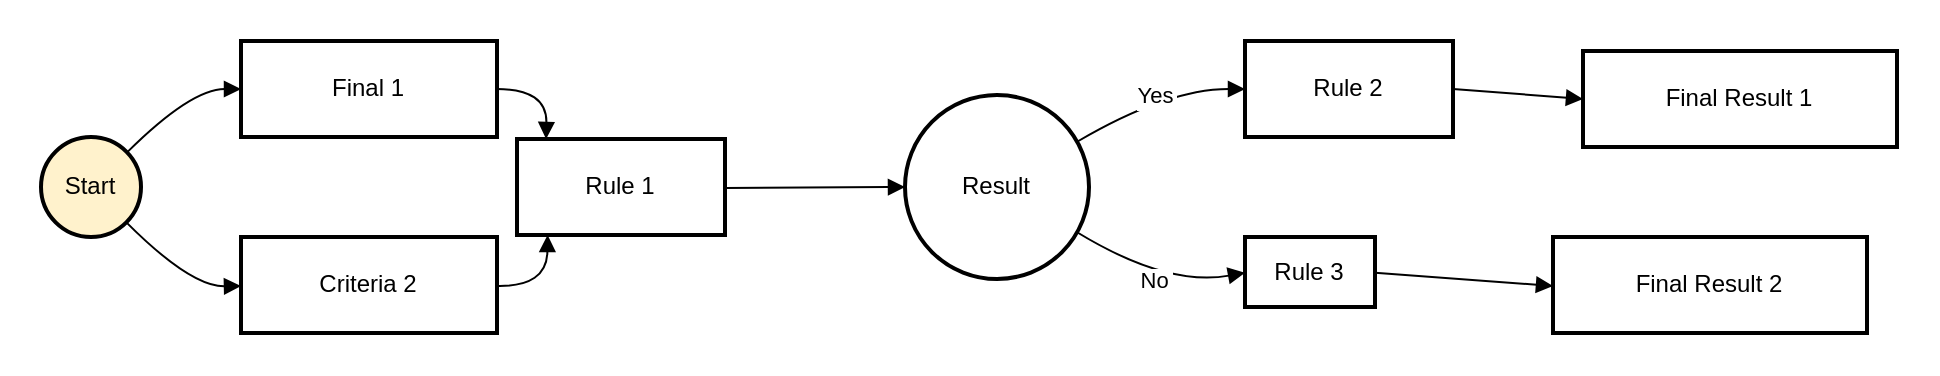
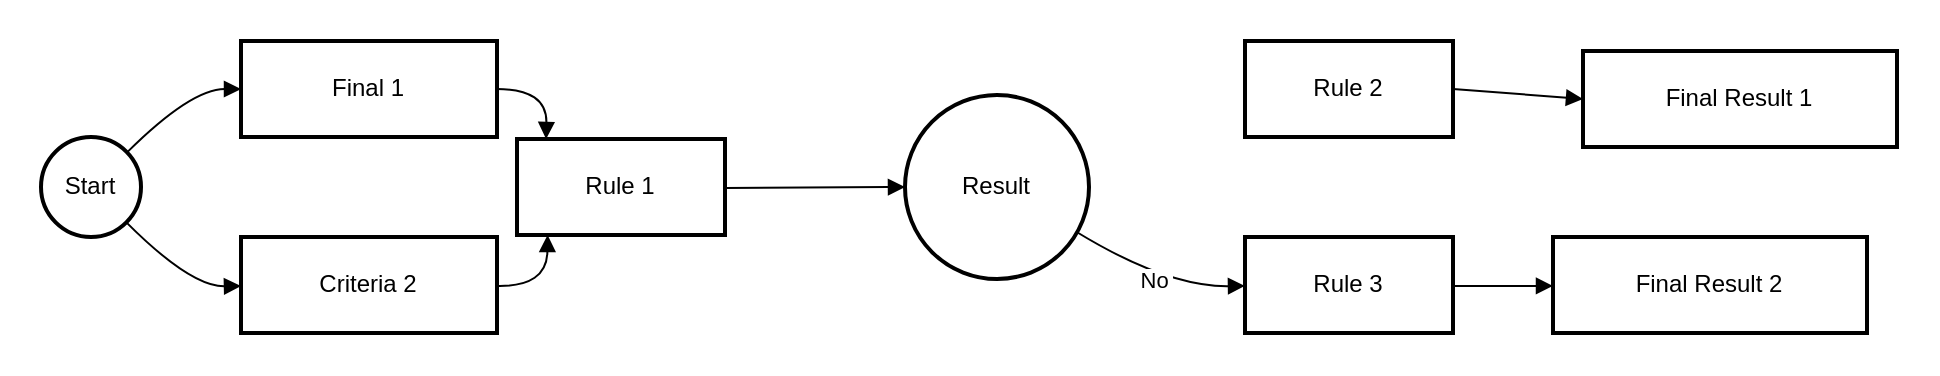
  <mxCell id="0" />
  <mxCell id="1" parent="0" />
- <mxCell id="2" value="Start" style="ellipse;aspect=fixed;strokeWidth=2;whiteSpace=wrap;fillColor=#fff2cc;" vertex="1" parent="1"><mxGeometry x="20" y="68" width="50" height="50" as="geometry" /></mxCell>
+ <mxCell id="2" value="Start" style="ellipse;aspect=fixed;strokeWidth=2;whiteSpace=wrap;" vertex="1" parent="1"><mxGeometry x="20" y="68" width="50" height="50" as="geometry" /></mxCell>
  <mxCell id="3" value="Final 1" style="whiteSpace=wrap;strokeWidth=2;" vertex="1" parent="1"><mxGeometry x="120" y="20" width="128" height="48" as="geometry" /></mxCell>
  <mxCell id="4" value="Criteria 2" style="whiteSpace=wrap;strokeWidth=2;" vertex="1" parent="1"><mxGeometry x="120" y="118" width="128" height="48" as="geometry" /></mxCell>
  <mxCell id="5" value="Rule 1" style="whiteSpace=wrap;strokeWidth=2;" vertex="1" parent="1"><mxGeometry x="258" y="69" width="104" height="48" as="geometry" /></mxCell>
  <mxCell id="6" value="Result" style="ellipse;strokeWidth=2;whiteSpace=wrap;" vertex="1" parent="1"><mxGeometry x="452" y="47" width="92" height="92" as="geometry" /></mxCell>
  <mxCell id="7" value="Rule 2" style="whiteSpace=wrap;strokeWidth=2;" vertex="1" parent="1"><mxGeometry x="622" y="20" width="104" height="48" as="geometry" /></mxCell>
- <mxCell id="8" value="Rule 3" style="whiteSpace=wrap;strokeWidth=2;" vertex="1" parent="1"><mxGeometry x="622" y="118" width="65" height="35" as="geometry" /></mxCell>
+ <mxCell id="8" value="Rule 3" style="whiteSpace=wrap;strokeWidth=2;" vertex="1" parent="1"><mxGeometry x="622" y="118" width="104" height="48" as="geometry" /></mxCell>
  <mxCell id="9" value="Final Result 1" style="whiteSpace=wrap;strokeWidth=2;" vertex="1" parent="1"><mxGeometry x="791" y="25" width="157" height="48" as="geometry" /></mxCell>
  <mxCell id="10" value="Final Result 2" style="whiteSpace=wrap;strokeWidth=2;" vertex="1" parent="1"><mxGeometry x="776" y="118" width="157" height="48" as="geometry" /></mxCell>
  <mxCell id="11" value="" style="curved=1;startArrow=none;endArrow=block;exitX=1;exitY=0.02;entryX=0;entryY=0.5;" edge="1" parent="1" source="2" target="3"><mxGeometry relative="1" as="geometry"><Array as="points"><mxPoint x="95" y="44" /></Array></mxGeometry></mxCell>
  <mxCell id="12" value="" style="curved=1;startArrow=none;endArrow=block;exitX=1;exitY=1;entryX=0;entryY=0.51;" edge="1" parent="1" source="2" target="4"><mxGeometry relative="1" as="geometry"><Array as="points"><mxPoint x="95" y="143" /></Array></mxGeometry></mxCell>
  <mxCell id="13" value="" style="curved=1;startArrow=none;endArrow=block;exitX=1;exitY=0.5;entryX=0.14;entryY=0;" edge="1" parent="1" source="3" target="5"><mxGeometry relative="1" as="geometry"><Array as="points"><mxPoint x="273" y="44" /></Array></mxGeometry></mxCell>
  <mxCell id="14" value="" style="curved=1;startArrow=none;endArrow=block;exitX=1;exitY=0.51;entryX=0.14;entryY=1.01;" edge="1" parent="1" source="4" target="5"><mxGeometry relative="1" as="geometry"><Array as="points"><mxPoint x="273" y="143" /></Array></mxGeometry></mxCell>
  <mxCell id="15" value="" style="curved=1;startArrow=none;endArrow=block;exitX=1;exitY=0.51;entryX=0;entryY=0.5;" edge="1" parent="1" source="5" target="6"><mxGeometry relative="1" as="geometry"><Array as="points" /></mxGeometry></mxCell>
- <mxCell id="16" value="Yes" style="curved=1;startArrow=none;endArrow=block;exitX=1;exitY=0.21;entryX=0;entryY=0.5;" edge="1" parent="1" source="6" target="7"><mxGeometry relative="1" as="geometry"><Array as="points"><mxPoint x="583" y="44" /></Array></mxGeometry></mxCell>
  <mxCell id="17" value="No" style="curved=1;startArrow=none;endArrow=block;exitX=1;exitY=0.79;entryX=0;entryY=0.51;" edge="1" parent="1" source="6" target="8"><mxGeometry relative="1" as="geometry"><Array as="points"><mxPoint x="583" y="143" /></Array></mxGeometry></mxCell>
  <mxCell id="18" value="" style="curved=1;startArrow=none;endArrow=block;exitX=1;exitY=0.5;entryX=0;entryY=0.5;" edge="1" parent="1" source="7" target="9"><mxGeometry relative="1" as="geometry"><Array as="points" /></mxGeometry></mxCell>
  <mxCell id="19" value="" style="curved=1;startArrow=none;endArrow=block;exitX=1;exitY=0.51;entryX=0;entryY=0.51;" edge="1" parent="1" source="8" target="10"><mxGeometry relative="1" as="geometry"><Array as="points" /></mxGeometry></mxCell>
